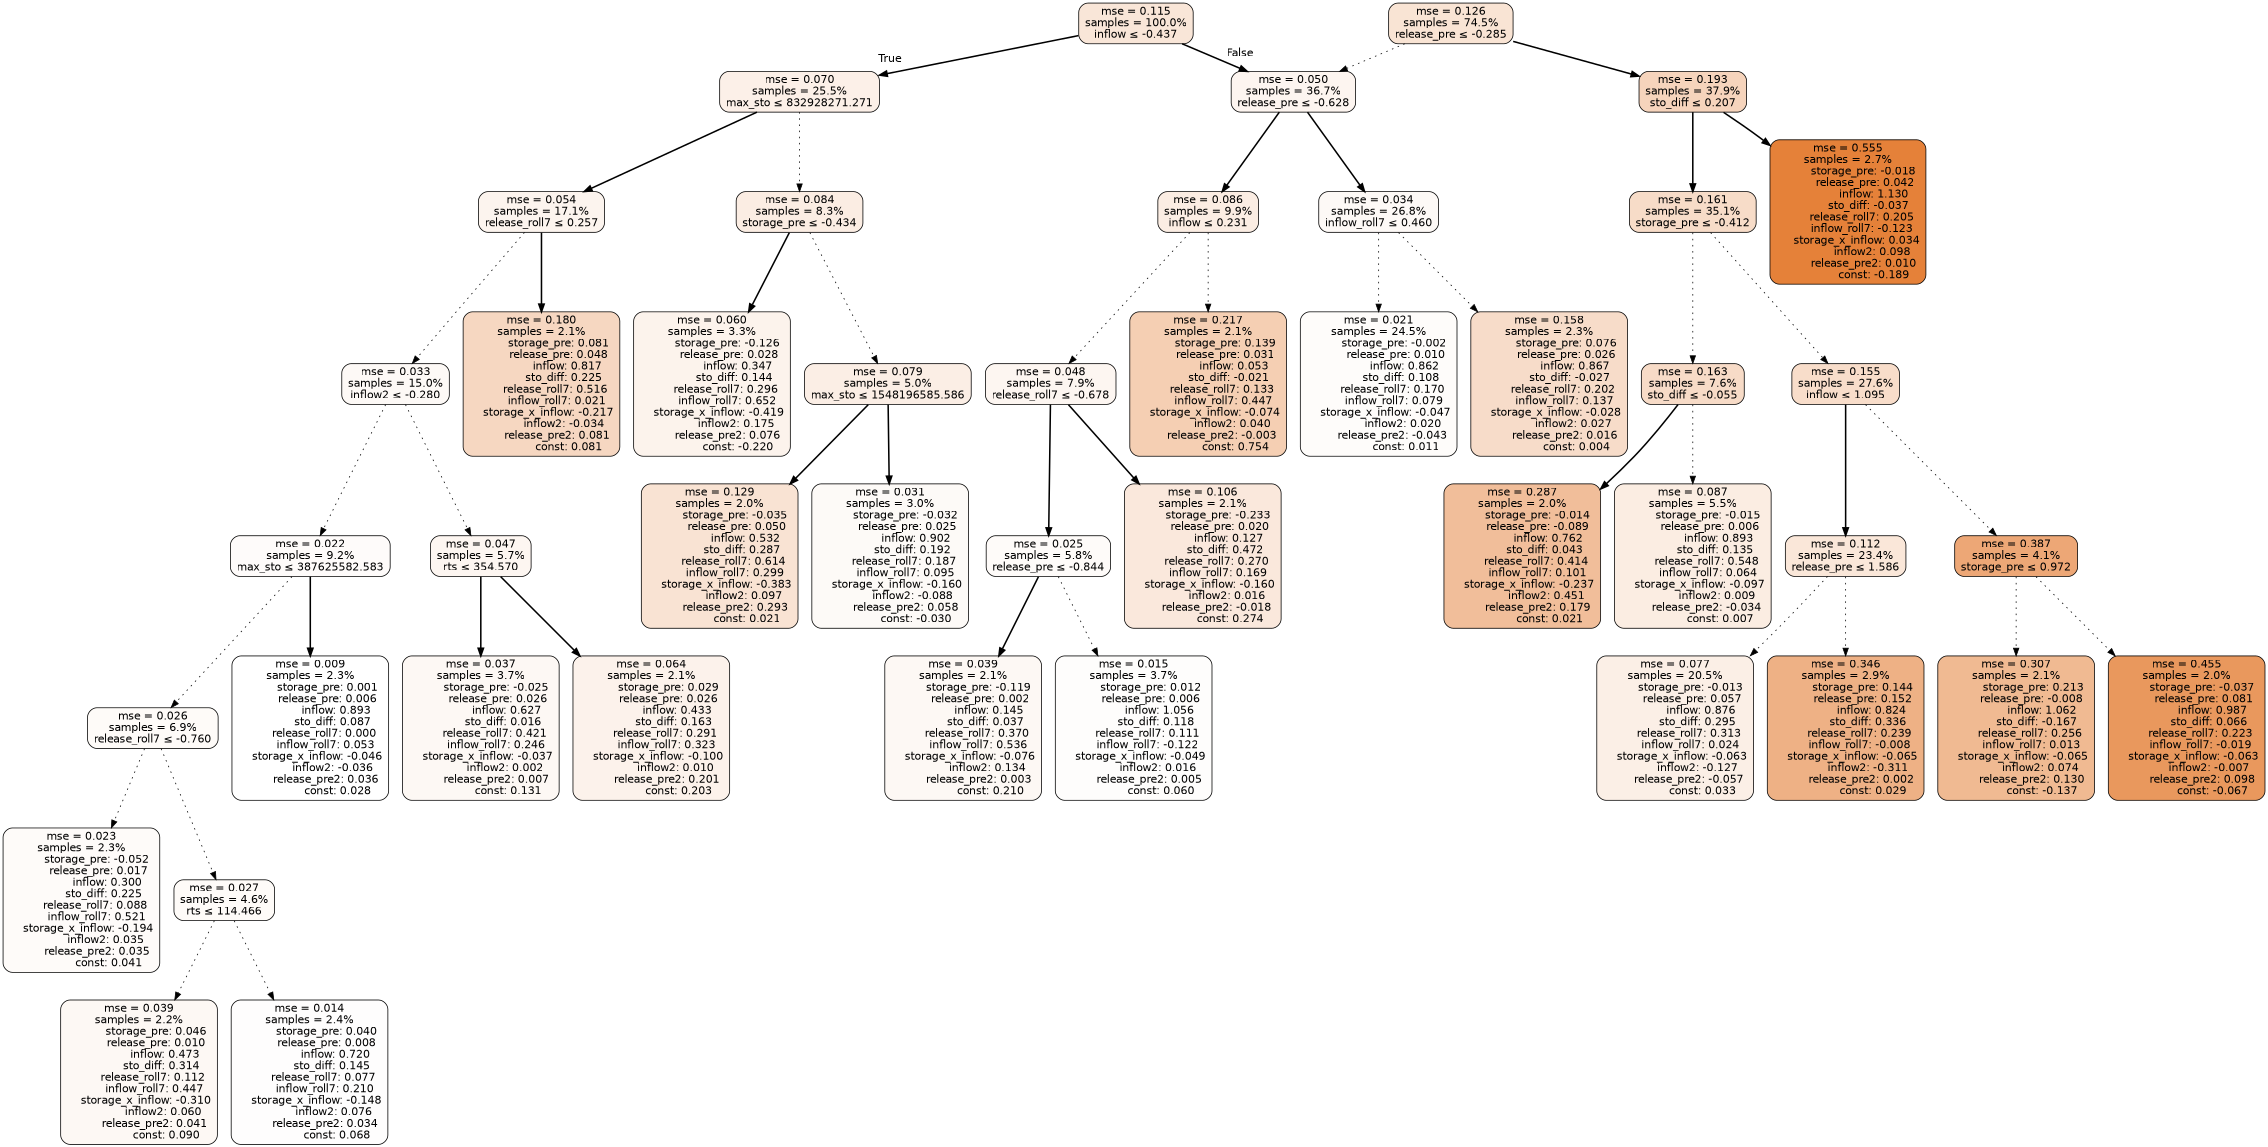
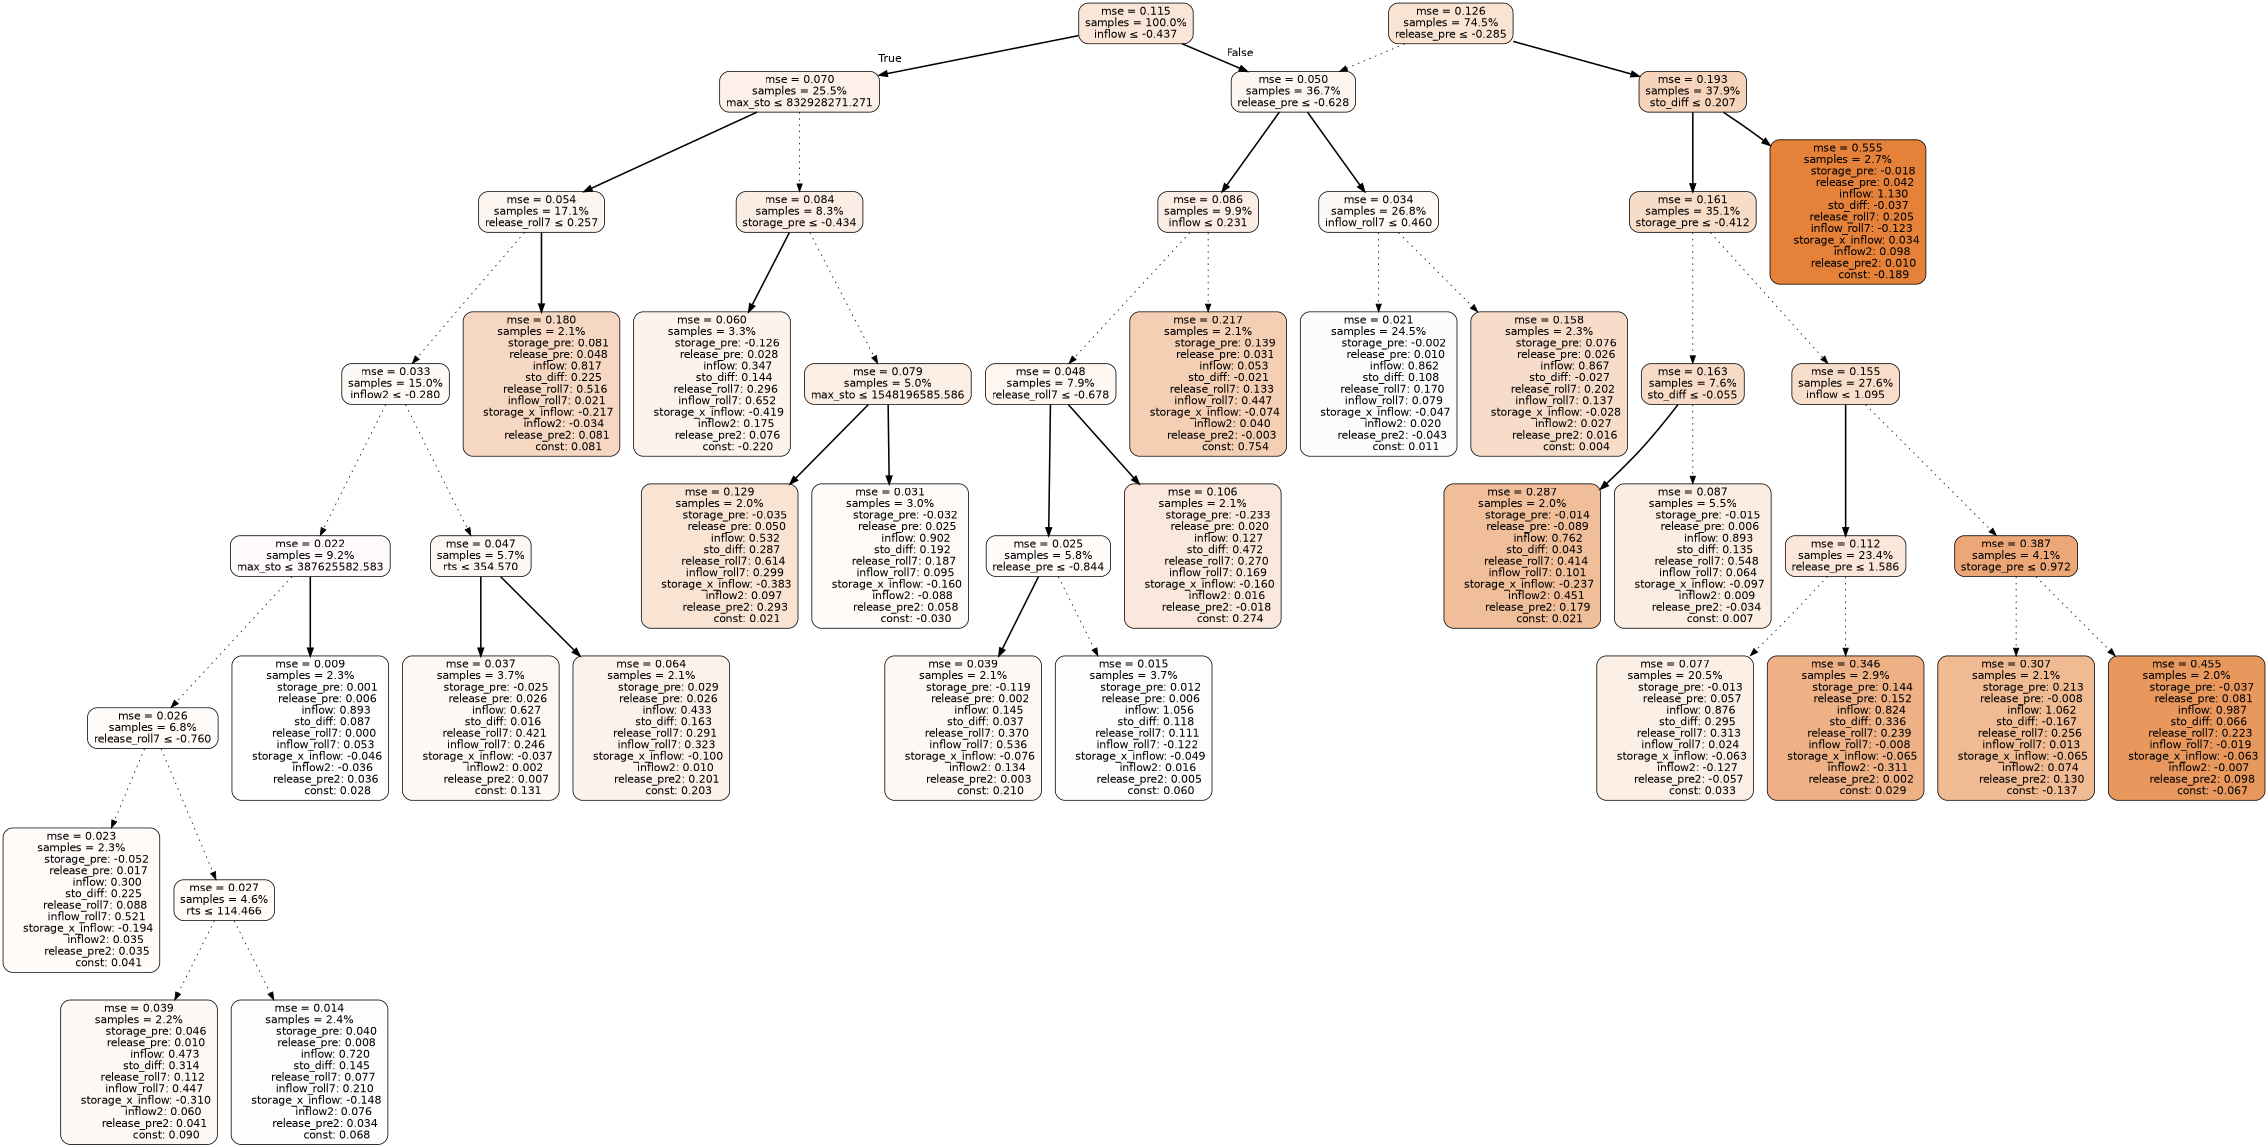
  digraph {
    node [color=black fillcolor="#fdf8f4" fontname=helvetica shape=rectangle style="filled, rounded"]
    edge [fontname=helvetica style=dotted]
    n1 [fillcolor="#f9e6d8" label="mse = 0.115\nsamples = 100.0%\ninflow &le; -0.437"]
    n2 [fillcolor="#fcf0e8" label="mse = 0.070\nsamples = 25.5%\nmax_sto &le; 832928271.271"]
    n3 [fillcolor="#fdf5f0" label="mse = 0.050\nsamples = 36.7%\nrelease_pre &le; -0.628"]
    n4 [fillcolor="#fcf4ee" label="mse = 0.054\nsamples = 17.1%\nrelease_roll7 &le; 0.257"]
    n5 [fillcolor="#fbede3" label="mse = 0.084\nsamples = 8.3%\nstorage_pre &le; -0.434"]
    n6 [fillcolor="#f9e4d4" label="mse = 0.126\nsamples = 74.5%\nrelease_pre &le; -0.285"]
    n7 [fillcolor="#f6d4bc" label="mse = 0.193\nsamples = 37.9%\nsto_diff &le; 0.207"]
    n8 [fillcolor="#fdf9f6" label="mse = 0.033\nsamples = 15.0%\ninflow2 &le; -0.280"]
    n9 [fillcolor="#f6d7c1" label="mse = 0.180\nsamples = 2.1%\n          storage_pre: 0.081\n          release_pre: 0.048\n               inflow: 0.817\n             sto_diff: 0.225\n        release_roll7: 0.516\n         inflow_roll7: 0.021\n    storage_x_inflow: -0.217\n             inflow2: -0.034\n         release_pre2: 0.081\n                const: 0.081"]
    n10 [fillcolor="#fcf3ec" label="mse = 0.060\nsamples = 3.3%\n         storage_pre: -0.126\n          release_pre: 0.028\n               inflow: 0.347\n             sto_diff: 0.144\n        release_roll7: 0.296\n         inflow_roll7: 0.652\n    storage_x_inflow: -0.419\n              inflow2: 0.175\n         release_pre2: 0.076\n               const: -0.220"]
    n11 [fillcolor="#fbeee5" label="mse = 0.079\nsamples = 5.0%\nmax_sto &le; 1548196585.586"]
    n12 [fillcolor="#fefbfa" label="mse = 0.022\nsamples = 9.2%\nmax_sto &le; 387625582.583"]
    n13 [fillcolor="#fdf6f1" label="mse = 0.047\nsamples = 5.7%\nrts &le; 354.570"]
-   n14 [fillcolor="#fefbf8" label="mse = 0.026\nsamples = 6.9%\nrelease_roll7 &le; -0.760"]
+   n14 [fillcolor="#fefbf8" label="mse = 0.026\nsamples = 6.8%\nrelease_roll7 &le; -0.760"]
    n15 [fillcolor="#ffffff" label="mse = 0.009\nsamples = 2.3%\n          storage_pre: 0.001\n          release_pre: 0.006\n               inflow: 0.893\n             sto_diff: 0.087\n        release_roll7: 0.000\n         inflow_roll7: 0.053\n    storage_x_inflow: -0.046\n             inflow2: -0.036\n         release_pre2: 0.036\n                const: 0.028"]
    n16 [label="mse = 0.037\nsamples = 3.7%\n         storage_pre: -0.025\n          release_pre: 0.026\n               inflow: 0.627\n             sto_diff: 0.016\n        release_roll7: 0.421\n         inflow_roll7: 0.246\n    storage_x_inflow: -0.037\n              inflow2: 0.002\n         release_pre2: 0.007\n                const: 0.131"]
    n17 [fillcolor="#fcf2eb" label="mse = 0.064\nsamples = 2.1%\n          storage_pre: 0.029\n          release_pre: 0.026\n               inflow: 0.433\n             sto_diff: 0.163\n        release_roll7: 0.291\n         inflow_roll7: 0.323\n    storage_x_inflow: -0.100\n              inflow2: 0.010\n         release_pre2: 0.201\n                const: 0.203"]
    n18 [fillcolor="#fefbf9" label="mse = 0.023\nsamples = 2.3%\n         storage_pre: -0.052\n          release_pre: 0.017\n               inflow: 0.300\n             sto_diff: 0.225\n        release_roll7: 0.088\n         inflow_roll7: 0.521\n    storage_x_inflow: -0.194\n              inflow2: 0.035\n         release_pre2: 0.035\n                const: 0.041"]
    n19 [fillcolor="#fefbf8" label="mse = 0.027\nsamples = 4.6%\nrts &le; 114.466"]
    n20 [label="mse = 0.039\nsamples = 2.2%\n          storage_pre: 0.046\n          release_pre: 0.010\n               inflow: 0.473\n             sto_diff: 0.314\n        release_roll7: 0.112\n         inflow_roll7: 0.447\n    storage_x_inflow: -0.310\n              inflow2: 0.060\n         release_pre2: 0.041\n                const: 0.090"]
    n21 [fillcolor="#fefdfd" label="mse = 0.014\nsamples = 2.4%\n          storage_pre: 0.040\n          release_pre: 0.008\n               inflow: 0.720\n             sto_diff: 0.145\n        release_roll7: 0.077\n         inflow_roll7: 0.210\n    storage_x_inflow: -0.148\n              inflow2: 0.076\n         release_pre2: 0.034\n                const: 0.068"]
    n22 [fillcolor="#f9e3d3" label="mse = 0.129\nsamples = 2.0%\n         storage_pre: -0.035\n          release_pre: 0.050\n               inflow: 0.532\n             sto_diff: 0.287\n        release_roll7: 0.614\n         inflow_roll7: 0.299\n    storage_x_inflow: -0.383\n              inflow2: 0.097\n         release_pre2: 0.293\n                const: 0.021"]
    n23 [fillcolor="#fdfaf7" label="mse = 0.031\nsamples = 3.0%\n         storage_pre: -0.032\n          release_pre: 0.025\n               inflow: 0.902\n             sto_diff: 0.192\n        release_roll7: 0.187\n         inflow_roll7: 0.095\n    storage_x_inflow: -0.160\n             inflow2: -0.088\n         release_pre2: 0.058\n               const: -0.030"]
    n24 [fillcolor="#fbede3" label="mse = 0.086\nsamples = 9.9%\ninflow &le; 0.231"]
    n25 [fillcolor="#fdf9f6" label="mse = 0.034\nsamples = 26.8%\ninflow_roll7 &le; 0.460"]
    n26 [fillcolor="#f7dcc8" label="mse = 0.161\nsamples = 35.1%\nstorage_pre &le; -0.412"]
    n27 [fillcolor="#e58139" label="mse = 0.555\nsamples = 2.7%\n         storage_pre: -0.018\n          release_pre: 0.042\n               inflow: 1.130\n            sto_diff: -0.037\n        release_roll7: 0.205\n        inflow_roll7: -0.123\n     storage_x_inflow: 0.034\n              inflow2: 0.098\n         release_pre2: 0.010\n               const: -0.189"]
    n28 [fillcolor="#fdf6f1" label="mse = 0.048\nsamples = 7.9%\nrelease_roll7 &le; -0.678"]
    n29 [fillcolor="#f5cfb3" label="mse = 0.217\nsamples = 2.1%\n          storage_pre: 0.139\n          release_pre: 0.031\n               inflow: 0.053\n            sto_diff: -0.021\n        release_roll7: 0.133\n         inflow_roll7: 0.447\n    storage_x_inflow: -0.074\n              inflow2: 0.040\n        release_pre2: -0.003\n                const: 0.754"]
    n30 [fillcolor="#fefcfa" label="mse = 0.021\nsamples = 24.5%\n         storage_pre: -0.002\n          release_pre: 0.010\n               inflow: 0.862\n             sto_diff: 0.108\n        release_roll7: 0.170\n         inflow_roll7: 0.079\n    storage_x_inflow: -0.047\n              inflow2: 0.020\n        release_pre2: -0.043\n                const: 0.011"]
    n31 [fillcolor="#f7dcc9" label="mse = 0.158\nsamples = 2.3%\n          storage_pre: 0.076\n          release_pre: 0.026\n               inflow: 0.867\n            sto_diff: -0.027\n        release_roll7: 0.202\n         inflow_roll7: 0.137\n    storage_x_inflow: -0.028\n              inflow2: 0.027\n         release_pre2: 0.016\n                const: 0.004"]
    n32 [fillcolor="#fefbf9" label="mse = 0.025\nsamples = 5.8%\nrelease_pre &le; -0.844"]
    n33 [fillcolor="#fae8dc" label="mse = 0.106\nsamples = 2.1%\n         storage_pre: -0.233\n          release_pre: 0.020\n               inflow: 0.127\n             sto_diff: 0.472\n        release_roll7: 0.270\n         inflow_roll7: 0.169\n    storage_x_inflow: -0.160\n              inflow2: 0.016\n        release_pre2: -0.018\n                const: 0.274"]
    n34 [label="mse = 0.039\nsamples = 2.1%\n         storage_pre: -0.119\n          release_pre: 0.002\n               inflow: 0.145\n             sto_diff: 0.037\n        release_roll7: 0.370\n         inflow_roll7: 0.536\n    storage_x_inflow: -0.076\n              inflow2: 0.134\n         release_pre2: 0.003\n                const: 0.210"]
    n35 [fillcolor="#fefdfc" label="mse = 0.015\nsamples = 3.7%\n          storage_pre: 0.012\n          release_pre: 0.006\n               inflow: 1.056\n             sto_diff: 0.118\n        release_roll7: 0.111\n        inflow_roll7: -0.122\n    storage_x_inflow: -0.049\n              inflow2: 0.016\n         release_pre2: 0.005\n                const: 0.060"]
    n36 [fillcolor="#f7dbc7" label="mse = 0.163\nsamples = 7.6%\nsto_diff &le; -0.055"]
    n37 [fillcolor="#f8ddca" label="mse = 0.155\nsamples = 27.6%\ninflow &le; 1.095"]
    n38 [fillcolor="#f1be9a" label="mse = 0.287\nsamples = 2.0%\n         storage_pre: -0.014\n         release_pre: -0.089\n               inflow: 0.762\n             sto_diff: 0.043\n        release_roll7: 0.414\n         inflow_roll7: 0.101\n    storage_x_inflow: -0.237\n              inflow2: 0.451\n         release_pre2: 0.179\n                const: 0.021"]
    n39 [fillcolor="#fbede2" label="mse = 0.087\nsamples = 5.5%\n         storage_pre: -0.015\n          release_pre: 0.006\n               inflow: 0.893\n             sto_diff: 0.135\n        release_roll7: 0.548\n         inflow_roll7: 0.064\n    storage_x_inflow: -0.097\n              inflow2: 0.009\n        release_pre2: -0.034\n                const: 0.007"]
    n40 [fillcolor="#fae7d9" label="mse = 0.112\nsamples = 23.4%\nrelease_pre &le; 1.586"]
    n41 [fillcolor="#eda776" label="mse = 0.387\nsamples = 4.1%\nstorage_pre &le; 0.972"]
    n42 [fillcolor="#fbefe6" label="mse = 0.077\nsamples = 20.5%\n         storage_pre: -0.013\n          release_pre: 0.057\n               inflow: 0.876\n             sto_diff: 0.295\n        release_roll7: 0.313\n         inflow_roll7: 0.024\n    storage_x_inflow: -0.063\n             inflow2: -0.127\n        release_pre2: -0.057\n                const: 0.033"]
    n43 [fillcolor="#eeb185" label="mse = 0.346\nsamples = 2.9%\n          storage_pre: 0.144\n          release_pre: 0.152\n               inflow: 0.824\n             sto_diff: 0.336\n        release_roll7: 0.239\n        inflow_roll7: -0.008\n    storage_x_inflow: -0.065\n             inflow2: -0.311\n         release_pre2: 0.002\n                const: 0.029"]
    n44 [fillcolor="#f0ba92" label="mse = 0.307\nsamples = 2.1%\n          storage_pre: 0.213\n         release_pre: -0.008\n               inflow: 1.062\n            sto_diff: -0.167\n        release_roll7: 0.256\n         inflow_roll7: 0.013\n    storage_x_inflow: -0.065\n              inflow2: 0.074\n         release_pre2: 0.130\n               const: -0.137"]
    n45 [fillcolor="#e9985d" label="mse = 0.455\nsamples = 2.0%\n         storage_pre: -0.037\n          release_pre: 0.081\n               inflow: 0.987\n             sto_diff: 0.066\n        release_roll7: 0.223\n        inflow_roll7: -0.019\n    storage_x_inflow: -0.063\n             inflow2: -0.007\n         release_pre2: 0.098\n               const: -0.067"]
    n1 -> n2 [headlabel=True labelangle=45 labeldistance=2.5 style=bold]
    n1 -> n3 [headlabel=False labelangle=-45 labeldistance=2.5 style=bold]
    n2 -> n4 [style=bold]
    n2 -> n5
    n3 -> n24 [style=bold]
    n3 -> n25 [style=bold]
    n4 -> n8
    n4 -> n9 [style=bold]
    n5 -> n10 [style=bold]
    n5 -> n11
    n6 -> n3
    n6 -> n7 [style=bold]
    n7 -> n26 [style=bold]
    n7 -> n27 [style=bold]
    n8 -> n12
    n8 -> n13
    n11 -> n22 [style=bold]
    n11 -> n23 [style=bold]
    n12 -> n14
    n12 -> n15 [style=bold]
    n13 -> n16 [style=bold]
    n13 -> n17 [style=bold]
    n14 -> n18
    n14 -> n19
    n19 -> n20
    n19 -> n21
    n24 -> n28
    n24 -> n29
    n25 -> n30
    n25 -> n31
    n26 -> n36
    n26 -> n37
    n28 -> n32 [style=bold]
    n28 -> n33 [style=bold]
    n32 -> n34 [style=bold]
    n32 -> n35
    n36 -> n38 [style=bold]
    n36 -> n39
    n37 -> n40 [style=bold]
    n37 -> n41
    n40 -> n42
    n40 -> n43
    n41 -> n44
    n41 -> n45
  }
